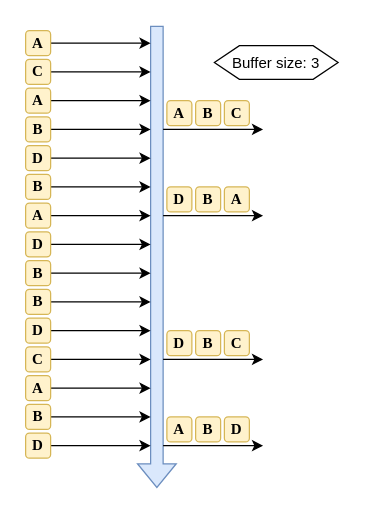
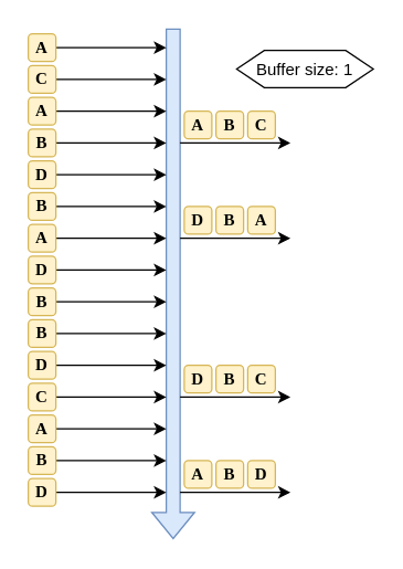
  <mxCell id="0" />
  <mxCell id="1" parent="0" />
  <mxCell id="2" value="" style="shape=flexArrow;endArrow=classic;html=1;rounded=0;fillColor=#dae8fc;strokeColor=#6c8ebf;" edge="1" parent="1"><mxGeometry width="50" height="50" relative="1" as="geometry"><mxPoint x="125" y="20" as="sourcePoint" /><mxPoint x="125" y="390" as="targetPoint" /></mxGeometry></mxCell>
  <mxCell id="3" value="" style="endArrow=classic;html=1;rounded=0;" edge="1" parent="1"><mxGeometry width="50" height="50" relative="1" as="geometry"><mxPoint x="40" y="34" as="sourcePoint" /><mxPoint x="120" y="34" as="targetPoint" /></mxGeometry></mxCell>
  <mxCell id="4" value="&lt;b&gt;&lt;font face=&quot;Verdana&quot;&gt;A&lt;/font&gt;&lt;/b&gt;" style="rounded=1;whiteSpace=wrap;html=1;fillColor=#fff2cc;strokeColor=#d6b656;" vertex="1" parent="1"><mxGeometry x="20" y="24" width="20" height="20" as="geometry" /></mxCell>
  <mxCell id="5" value="" style="endArrow=classic;html=1;rounded=0;" edge="1" parent="1"><mxGeometry width="50" height="50" relative="1" as="geometry"><mxPoint x="40" y="57" as="sourcePoint" /><mxPoint x="120" y="57" as="targetPoint" /></mxGeometry></mxCell>
  <mxCell id="6" value="&lt;b&gt;&lt;font face=&quot;Verdana&quot;&gt;C&lt;/font&gt;&lt;/b&gt;" style="rounded=1;whiteSpace=wrap;html=1;fillColor=#fff2cc;strokeColor=#d6b656;" vertex="1" parent="1"><mxGeometry x="20" y="47" width="20" height="20" as="geometry" /></mxCell>
  <mxCell id="7" value="" style="endArrow=classic;html=1;rounded=0;" edge="1" parent="1"><mxGeometry width="50" height="50" relative="1" as="geometry"><mxPoint x="40" y="80" as="sourcePoint" /><mxPoint x="120" y="80" as="targetPoint" /></mxGeometry></mxCell>
  <mxCell id="8" value="&lt;b&gt;&lt;font face=&quot;Verdana&quot;&gt;A&lt;/font&gt;&lt;/b&gt;" style="rounded=1;whiteSpace=wrap;html=1;fillColor=#fff2cc;strokeColor=#d6b656;" vertex="1" parent="1"><mxGeometry x="20" y="70" width="20" height="20" as="geometry" /></mxCell>
  <mxCell id="9" value="" style="endArrow=classic;html=1;rounded=0;" edge="1" parent="1"><mxGeometry width="50" height="50" relative="1" as="geometry"><mxPoint x="40" y="103" as="sourcePoint" /><mxPoint x="120" y="103" as="targetPoint" /></mxGeometry></mxCell>
  <mxCell id="10" value="&lt;b&gt;&lt;font face=&quot;Verdana&quot;&gt;B&lt;/font&gt;&lt;/b&gt;" style="rounded=1;whiteSpace=wrap;html=1;fillColor=#fff2cc;strokeColor=#d6b656;" vertex="1" parent="1"><mxGeometry x="20" y="93" width="20" height="20" as="geometry" /></mxCell>
  <mxCell id="11" value="" style="endArrow=classic;html=1;rounded=0;" edge="1" parent="1"><mxGeometry width="50" height="50" relative="1" as="geometry"><mxPoint x="40" y="126" as="sourcePoint" /><mxPoint x="120" y="126" as="targetPoint" /></mxGeometry></mxCell>
  <mxCell id="12" value="&lt;b&gt;&lt;font face=&quot;Verdana&quot;&gt;D&lt;/font&gt;&lt;/b&gt;" style="rounded=1;whiteSpace=wrap;html=1;fillColor=#fff2cc;strokeColor=#d6b656;" vertex="1" parent="1"><mxGeometry x="20" y="116" width="20" height="20" as="geometry" /></mxCell>
  <mxCell id="13" value="" style="endArrow=classic;html=1;rounded=0;" edge="1" parent="1"><mxGeometry width="50" height="50" relative="1" as="geometry"><mxPoint x="40" y="149" as="sourcePoint" /><mxPoint x="120" y="149" as="targetPoint" /></mxGeometry></mxCell>
  <mxCell id="14" value="&lt;b&gt;&lt;font face=&quot;Verdana&quot;&gt;B&lt;/font&gt;&lt;/b&gt;" style="rounded=1;whiteSpace=wrap;html=1;fillColor=#fff2cc;strokeColor=#d6b656;" vertex="1" parent="1"><mxGeometry x="20" y="139" width="20" height="20" as="geometry" /></mxCell>
  <mxCell id="15" value="" style="endArrow=classic;html=1;rounded=0;" edge="1" parent="1"><mxGeometry width="50" height="50" relative="1" as="geometry"><mxPoint x="40" y="172" as="sourcePoint" /><mxPoint x="120" y="172" as="targetPoint" /></mxGeometry></mxCell>
  <mxCell id="16" value="&lt;b&gt;&lt;font face=&quot;Verdana&quot;&gt;A&lt;/font&gt;&lt;/b&gt;" style="rounded=1;whiteSpace=wrap;html=1;fillColor=#fff2cc;strokeColor=#d6b656;" vertex="1" parent="1"><mxGeometry x="20" y="162" width="20" height="20" as="geometry" /></mxCell>
  <mxCell id="17" value="" style="endArrow=classic;html=1;rounded=0;" edge="1" parent="1"><mxGeometry width="50" height="50" relative="1" as="geometry"><mxPoint x="40" y="195" as="sourcePoint" /><mxPoint x="120" y="195" as="targetPoint" /></mxGeometry></mxCell>
  <mxCell id="18" value="&lt;b&gt;&lt;font face=&quot;Verdana&quot;&gt;D&lt;/font&gt;&lt;/b&gt;" style="rounded=1;whiteSpace=wrap;html=1;fillColor=#fff2cc;strokeColor=#d6b656;" vertex="1" parent="1"><mxGeometry x="20" y="185" width="20" height="20" as="geometry" /></mxCell>
  <mxCell id="19" value="" style="endArrow=classic;html=1;rounded=0;" edge="1" parent="1"><mxGeometry width="50" height="50" relative="1" as="geometry"><mxPoint x="40" y="218" as="sourcePoint" /><mxPoint x="120" y="218" as="targetPoint" /></mxGeometry></mxCell>
  <mxCell id="20" value="&lt;b&gt;&lt;font face=&quot;Verdana&quot;&gt;B&lt;/font&gt;&lt;/b&gt;" style="rounded=1;whiteSpace=wrap;html=1;fillColor=#fff2cc;strokeColor=#d6b656;" vertex="1" parent="1"><mxGeometry x="20" y="208" width="20" height="20" as="geometry" /></mxCell>
  <mxCell id="21" value="" style="endArrow=classic;html=1;rounded=0;" edge="1" parent="1"><mxGeometry width="50" height="50" relative="1" as="geometry"><mxPoint x="40" y="241" as="sourcePoint" /><mxPoint x="120" y="241" as="targetPoint" /></mxGeometry></mxCell>
  <mxCell id="22" value="&lt;b&gt;&lt;font face=&quot;Verdana&quot;&gt;B&lt;/font&gt;&lt;/b&gt;" style="rounded=1;whiteSpace=wrap;html=1;fillColor=#fff2cc;strokeColor=#d6b656;" vertex="1" parent="1"><mxGeometry x="20" y="231" width="20" height="20" as="geometry" /></mxCell>
  <mxCell id="23" value="" style="endArrow=classic;html=1;rounded=0;" edge="1" parent="1"><mxGeometry width="50" height="50" relative="1" as="geometry"><mxPoint x="40" y="264" as="sourcePoint" /><mxPoint x="120" y="264" as="targetPoint" /></mxGeometry></mxCell>
  <mxCell id="24" value="&lt;b&gt;&lt;font face=&quot;Verdana&quot;&gt;D&lt;/font&gt;&lt;/b&gt;" style="rounded=1;whiteSpace=wrap;html=1;fillColor=#fff2cc;strokeColor=#d6b656;" vertex="1" parent="1"><mxGeometry x="20" y="254" width="20" height="20" as="geometry" /></mxCell>
  <mxCell id="25" value="" style="endArrow=classic;html=1;rounded=0;" edge="1" parent="1"><mxGeometry width="50" height="50" relative="1" as="geometry"><mxPoint x="40" y="287" as="sourcePoint" /><mxPoint x="120" y="287" as="targetPoint" /></mxGeometry></mxCell>
  <mxCell id="26" value="&lt;b&gt;&lt;font face=&quot;Verdana&quot;&gt;C&lt;/font&gt;&lt;/b&gt;" style="rounded=1;whiteSpace=wrap;html=1;fillColor=#fff2cc;strokeColor=#d6b656;" vertex="1" parent="1"><mxGeometry x="20" y="277" width="20" height="20" as="geometry" /></mxCell>
  <mxCell id="27" value="" style="endArrow=classic;html=1;rounded=0;" edge="1" parent="1"><mxGeometry width="50" height="50" relative="1" as="geometry"><mxPoint x="40" y="310" as="sourcePoint" /><mxPoint x="120" y="310" as="targetPoint" /></mxGeometry></mxCell>
  <mxCell id="28" value="&lt;b&gt;&lt;font face=&quot;Verdana&quot;&gt;A&lt;/font&gt;&lt;/b&gt;" style="rounded=1;whiteSpace=wrap;html=1;fillColor=#fff2cc;strokeColor=#d6b656;" vertex="1" parent="1"><mxGeometry x="20" y="300" width="20" height="20" as="geometry" /></mxCell>
  <mxCell id="29" value="" style="endArrow=classic;html=1;rounded=0;" edge="1" parent="1"><mxGeometry width="50" height="50" relative="1" as="geometry"><mxPoint x="40" y="333" as="sourcePoint" /><mxPoint x="120" y="333" as="targetPoint" /></mxGeometry></mxCell>
  <mxCell id="30" value="&lt;b&gt;&lt;font face=&quot;Verdana&quot;&gt;B&lt;/font&gt;&lt;/b&gt;" style="rounded=1;whiteSpace=wrap;html=1;fillColor=#fff2cc;strokeColor=#d6b656;" vertex="1" parent="1"><mxGeometry x="20" y="323" width="20" height="20" as="geometry" /></mxCell>
  <mxCell id="31" value="" style="endArrow=classic;html=1;rounded=0;" edge="1" parent="1"><mxGeometry width="50" height="50" relative="1" as="geometry"><mxPoint x="40" y="356" as="sourcePoint" /><mxPoint x="120" y="356" as="targetPoint" /></mxGeometry></mxCell>
  <mxCell id="32" value="&lt;b&gt;&lt;font face=&quot;Verdana&quot;&gt;D&lt;/font&gt;&lt;/b&gt;" style="rounded=1;whiteSpace=wrap;html=1;fillColor=#fff2cc;strokeColor=#d6b656;" vertex="1" parent="1"><mxGeometry x="20" y="346" width="20" height="20" as="geometry" /></mxCell>
  <mxCell id="33" value="" style="endArrow=classic;html=1;rounded=0;" edge="1" parent="1"><mxGeometry width="50" height="50" relative="1" as="geometry"><mxPoint x="130" y="103" as="sourcePoint" /><mxPoint x="210" y="103" as="targetPoint" /></mxGeometry></mxCell>
- <mxCell id="34" value="Buffer size: 3" style="shape=hexagon;perimeter=hexagonPerimeter2;whiteSpace=wrap;html=1;fixedSize=1;" vertex="1" parent="1"><mxGeometry x="171" y="36" width="99" height="27" as="geometry" /></mxCell>
+ <mxCell id="34" value="Buffer size: 1" style="shape=hexagon;perimeter=hexagonPerimeter2;whiteSpace=wrap;html=1;fixedSize=1;" vertex="1" parent="1"><mxGeometry x="171" y="36" width="99" height="27" as="geometry" /></mxCell>
  <mxCell id="35" value="&lt;b&gt;&lt;font face=&quot;Verdana&quot;&gt;A&lt;/font&gt;&lt;/b&gt;" style="rounded=1;whiteSpace=wrap;html=1;fillColor=#fff2cc;strokeColor=#d6b656;" vertex="1" parent="1"><mxGeometry x="133" y="80" width="20" height="20" as="geometry" /></mxCell>
  <mxCell id="36" value="&lt;b&gt;&lt;font face=&quot;Verdana&quot;&gt;B&lt;/font&gt;&lt;/b&gt;" style="rounded=1;whiteSpace=wrap;html=1;fillColor=#fff2cc;strokeColor=#d6b656;" vertex="1" parent="1"><mxGeometry x="156" y="80" width="20" height="20" as="geometry" /></mxCell>
  <mxCell id="37" value="&lt;b&gt;&lt;font face=&quot;Verdana&quot;&gt;C&lt;/font&gt;&lt;/b&gt;" style="rounded=1;whiteSpace=wrap;html=1;fillColor=#fff2cc;strokeColor=#d6b656;" vertex="1" parent="1"><mxGeometry x="179" y="80" width="20" height="20" as="geometry" /></mxCell>
  <mxCell id="38" value="" style="endArrow=classic;html=1;rounded=0;" edge="1" parent="1"><mxGeometry width="50" height="50" relative="1" as="geometry"><mxPoint x="130" y="172" as="sourcePoint" /><mxPoint x="210" y="172" as="targetPoint" /></mxGeometry></mxCell>
  <mxCell id="39" value="&lt;b&gt;&lt;font face=&quot;Verdana&quot;&gt;D&lt;/font&gt;&lt;/b&gt;" style="rounded=1;whiteSpace=wrap;html=1;fillColor=#fff2cc;strokeColor=#d6b656;" vertex="1" parent="1"><mxGeometry x="133" y="149" width="20" height="20" as="geometry" /></mxCell>
  <mxCell id="40" value="&lt;b&gt;&lt;font face=&quot;Verdana&quot;&gt;B&lt;/font&gt;&lt;/b&gt;" style="rounded=1;whiteSpace=wrap;html=1;fillColor=#fff2cc;strokeColor=#d6b656;" vertex="1" parent="1"><mxGeometry x="156" y="149" width="20" height="20" as="geometry" /></mxCell>
  <mxCell id="41" value="&lt;b&gt;&lt;font face=&quot;Verdana&quot;&gt;A&lt;/font&gt;&lt;/b&gt;" style="rounded=1;whiteSpace=wrap;html=1;fillColor=#fff2cc;strokeColor=#d6b656;" vertex="1" parent="1"><mxGeometry x="179" y="149" width="20" height="20" as="geometry" /></mxCell>
  <mxCell id="42" value="" style="endArrow=classic;html=1;rounded=0;" edge="1" parent="1"><mxGeometry width="50" height="50" relative="1" as="geometry"><mxPoint x="130" y="287" as="sourcePoint" /><mxPoint x="210" y="287" as="targetPoint" /></mxGeometry></mxCell>
  <mxCell id="43" value="&lt;b&gt;&lt;font face=&quot;Verdana&quot;&gt;D&lt;/font&gt;&lt;/b&gt;" style="rounded=1;whiteSpace=wrap;html=1;fillColor=#fff2cc;strokeColor=#d6b656;" vertex="1" parent="1"><mxGeometry x="133" y="264" width="20" height="20" as="geometry" /></mxCell>
  <mxCell id="44" value="&lt;b&gt;&lt;font face=&quot;Verdana&quot;&gt;B&lt;/font&gt;&lt;/b&gt;" style="rounded=1;whiteSpace=wrap;html=1;fillColor=#fff2cc;strokeColor=#d6b656;" vertex="1" parent="1"><mxGeometry x="156" y="264" width="20" height="20" as="geometry" /></mxCell>
  <mxCell id="45" value="&lt;b&gt;&lt;font face=&quot;Verdana&quot;&gt;C&lt;/font&gt;&lt;/b&gt;" style="rounded=1;whiteSpace=wrap;html=1;fillColor=#fff2cc;strokeColor=#d6b656;" vertex="1" parent="1"><mxGeometry x="179" y="264" width="20" height="20" as="geometry" /></mxCell>
  <mxCell id="46" value="" style="endArrow=classic;html=1;rounded=0;" edge="1" parent="1"><mxGeometry width="50" height="50" relative="1" as="geometry"><mxPoint x="130" y="356" as="sourcePoint" /><mxPoint x="210" y="356" as="targetPoint" /></mxGeometry></mxCell>
  <mxCell id="47" value="&lt;b&gt;&lt;font face=&quot;Verdana&quot;&gt;A&lt;/font&gt;&lt;/b&gt;" style="rounded=1;whiteSpace=wrap;html=1;fillColor=#fff2cc;strokeColor=#d6b656;" vertex="1" parent="1"><mxGeometry x="133" y="333" width="20" height="20" as="geometry" /></mxCell>
  <mxCell id="48" value="&lt;b&gt;&lt;font face=&quot;Verdana&quot;&gt;B&lt;/font&gt;&lt;/b&gt;" style="rounded=1;whiteSpace=wrap;html=1;fillColor=#fff2cc;strokeColor=#d6b656;" vertex="1" parent="1"><mxGeometry x="156" y="333" width="20" height="20" as="geometry" /></mxCell>
  <mxCell id="49" value="&lt;b&gt;&lt;font face=&quot;Verdana&quot;&gt;D&lt;/font&gt;&lt;/b&gt;" style="rounded=1;whiteSpace=wrap;html=1;fillColor=#fff2cc;strokeColor=#d6b656;" vertex="1" parent="1"><mxGeometry x="179" y="333" width="20" height="20" as="geometry" /></mxCell>
